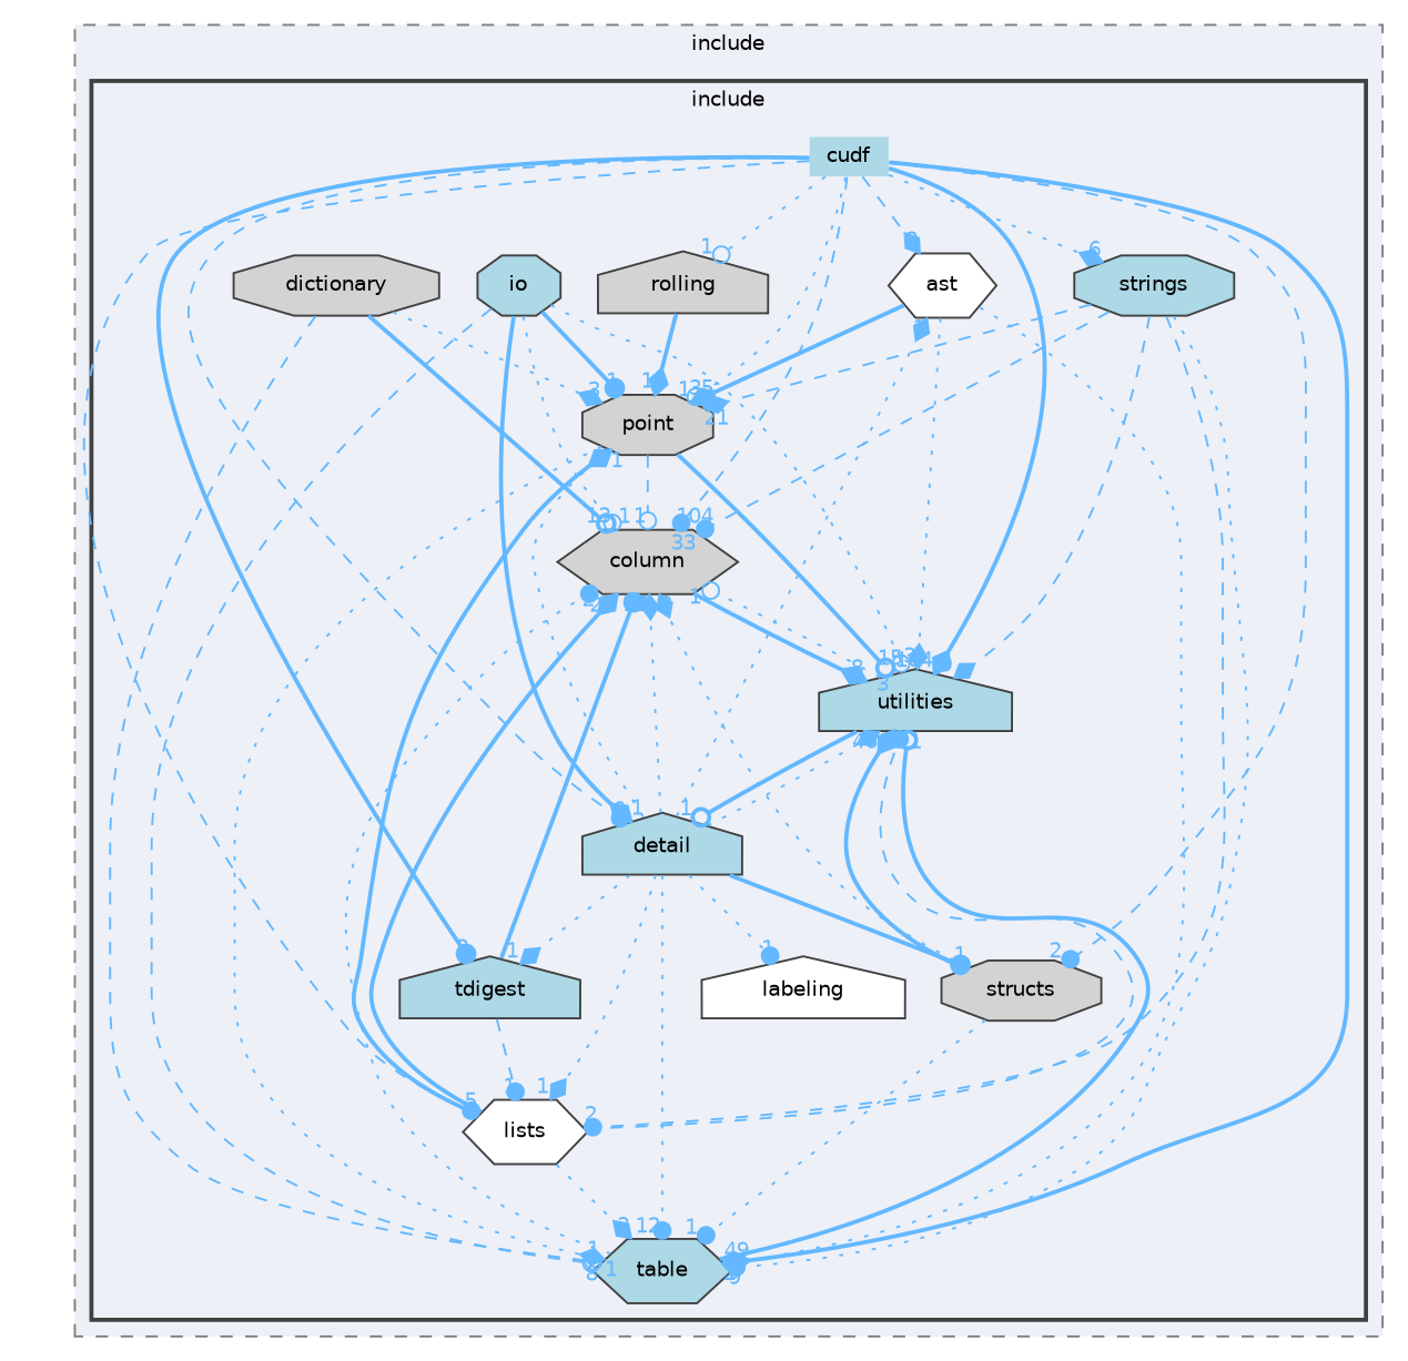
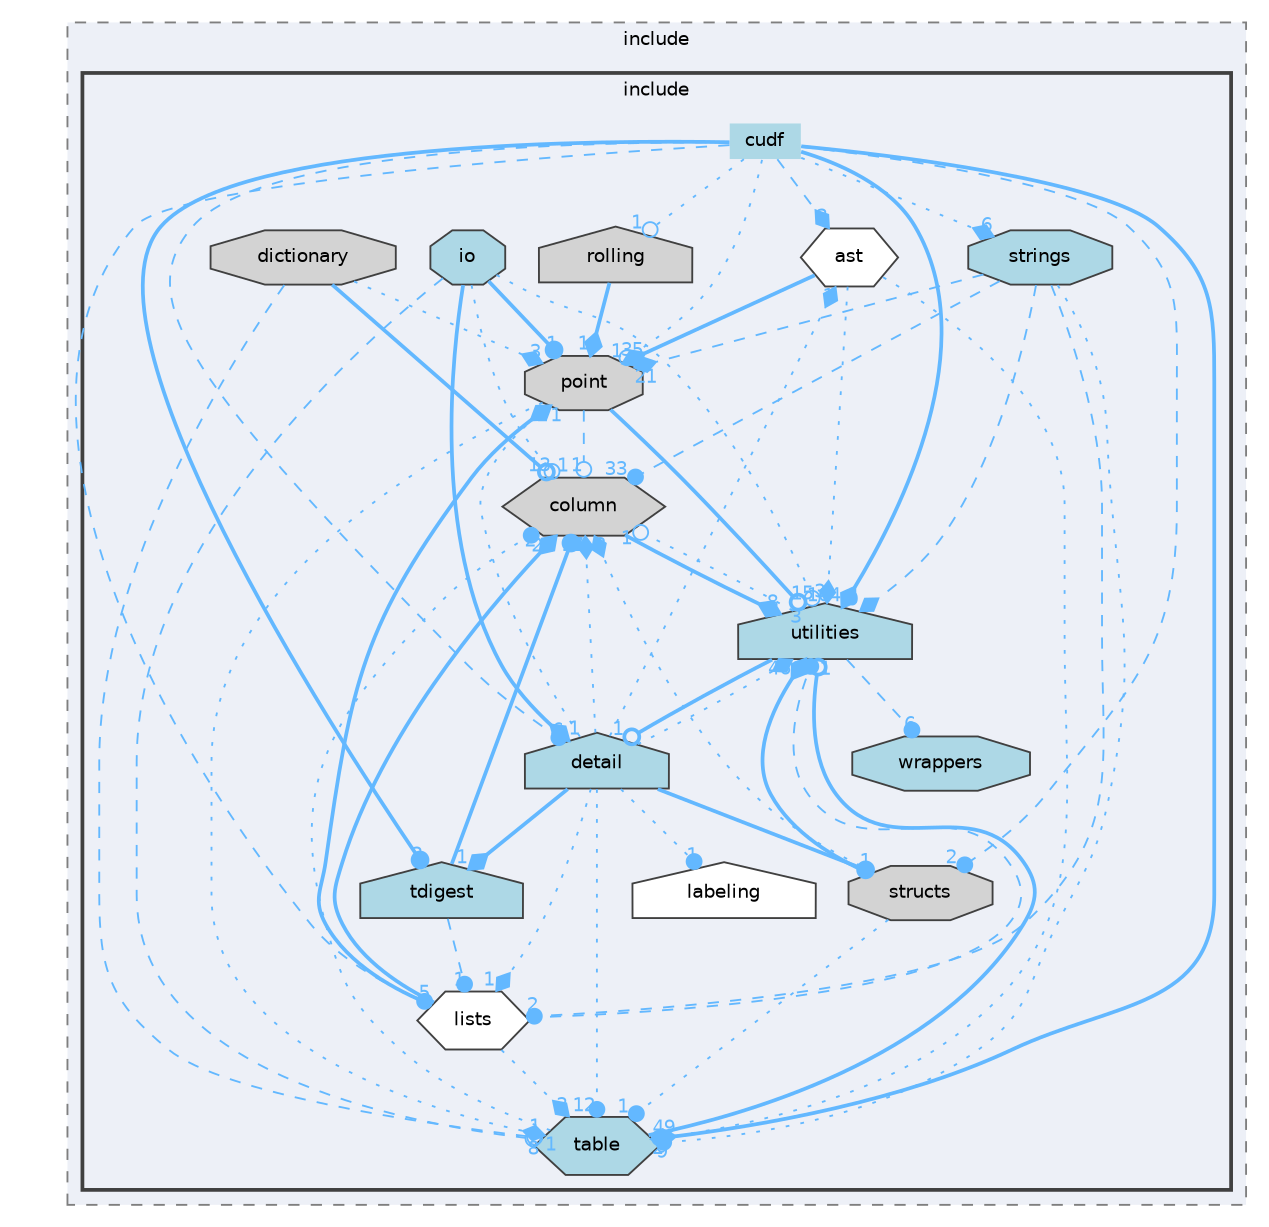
  digraph {
    compound=true
    node [fillcolor=lightblue fontname=Helvetica fontsize=10 shape=octagon style=filled color=grey25]
    edge [arrowhead=diamond color=steelblue1 fontcolor=steelblue1 fontname=Helvetica fontsize=10 headlabel=1 labeldistance=1.5 labelfontname=Helvetica labelfontsize=10 style=dotted]
    n1 [height=0.2 label=cudf shape=plaintext width=0.4 color=""]
    n2 [fillcolor=white height=0.2 label=ast shape=hexagon width=0.4]
    n3 [fillcolor=lightgrey height=0.2 label=column shape=hexagon width=0.4]
    n4 [height=0.2 label=detail shape=house width=0.4]
    n5 [fillcolor=lightgrey height=0.2 label=dictionary width=0.4]
    n6 [height=0.2 label=io width=0.4]
    n7 [fillcolor=white height=0.2 label=labeling shape=house width=0.4]
    n8 [fillcolor=white height=0.2 label=lists shape=hexagon width=0.4]
    n9 [fillcolor=lightgrey height=0.2 label=rolling shape=house width=0.4]
    n10 [fillcolor=lightgrey height=0.2 label=point width=0.4]
    n11 [height=0.2 label=strings width=0.4]
    n12 [fillcolor=lightgrey height=0.2 label=structs width=0.4]
    n13 [height=0.2 label=table shape=hexagon width=0.4]
    n14 [height=0.2 label=tdigest shape=house width=0.4]
    n15 [height=0.2 label=utilities shape=house width=0.4]
+   n16 [height=0.2 label=wrappers width=0.4]
    subgraph cluster_1 {
      bgcolor="#edf0f7"
      fontname=Helvetica
      fontsize=10
      label=include
      pencolor=grey50
      style="filled,dashed"
      subgraph cluster_2 {
        bgcolor="#edf0f7"
        fontname=Helvetica
        fontsize=10
        label=include
        pencolor=grey25
        style="filled,bold"
        n1
        n2
        n3
        n4
        n5
        n6
        n7
        n8
        n9
        n10
        n11
        n12
        n13
        n14
        n15
+       n16
      }
    }
    n1 -> n2 [headlabel=3 style=dashed]
-   n1 -> n3 [arrowhead=dot headlabel=104 style=dashed]
    n1 -> n4 [arrowhead=dot headlabel=6 style=dashed]
    n1 -> n8 [arrowhead=dot headlabel=5 style=dashed]
    n1 -> n9 [arrowhead=odot]
    n1 -> n10 [arrowhead=odot headlabel=35]
    n1 -> n11 [headlabel=6]
    n1 -> n12 [arrowhead=dot headlabel=2 style=dashed]
    n1 -> n13 [headlabel=49 style=bold]
    n1 -> n14 [arrowhead=dot headlabel=2 style=bold]
    n1 -> n15 [headlabel=104 style=bold]
    n2 -> n10 [style=bold]
    n2 -> n13 [arrowhead=dot headlabel=2]
    n2 -> n15 [headlabel=3]
    n3 -> n15 [headlabel=8 style=bold]
    n4 -> n2
    n4 -> n3 [headlabel=17]
    n4 -> n7 [arrowhead=dot]
    n4 -> n8
    n4 -> n10 [headlabel=2]
    n4 -> n12 [arrowhead=dot style=bold]
    n4 -> n13 [arrowhead=dot headlabel=12]
-   n4 -> n14
+   n4 -> n14 [style=bold]
    n4 -> n15 [headlabel=46]
    n5 -> n3 [arrowhead=odot headlabel=13 style=bold]
    n5 -> n10 [headlabel=3]
    n5 -> n13 [arrowhead=odot style=dashed]
    n6 -> n3 [arrowhead=odot]
    n6 -> n4 [style=bold]
    n6 -> n10 [arrowhead=dot style=bold]
    n6 -> n13 [arrowhead=odot headlabel=8 style=dashed]
    n6 -> n15 [arrowhead=odot headlabel=15]
    n8 -> n3 [headlabel=21 style=bold]
    n8 -> n10 [style=bold]
    n8 -> n13 [headlabel=3]
    n8 -> n15 [arrowhead=dot headlabel=3 style=dashed]
    n9 -> n10 [style=bold]
    n10 -> n3 [arrowhead=odot style=dashed]
    n10 -> n13
    n10 -> n15 [arrowhead=odot headlabel=3 style=bold]
    n11 -> n3 [arrowhead=dot headlabel=33 style=dashed]
    n11 -> n8 [arrowhead=dot headlabel=2 style=dashed]
    n11 -> n10 [headlabel=21 style=dashed]
    n11 -> n13 [arrowhead=dot headlabel=9]
    n11 -> n15 [headlabel=9 style=dashed]
    n12 -> n3 [headlabel=3]
    n12 -> n13 [arrowhead=dot]
    n12 -> n15 [style=bold]
    n13 -> n3 [arrowhead=dot headlabel=2]
    n13 -> n15 [arrowhead=odot style=bold]
    n14 -> n3 [arrowhead=dot style=bold]
    n14 -> n8 [arrowhead=dot style=dashed]
    n15 -> n3 [arrowhead=odot]
    n15 -> n4 [arrowhead=odot style=bold]
+   n15 -> n16 [arrowhead=dot headlabel=6 style=dashed]
  }
